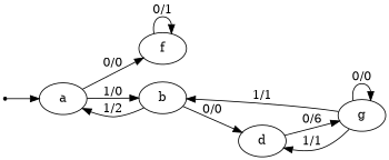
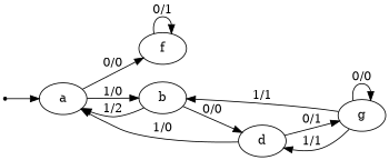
  digraph {
    rankdir=LR
    INIT [shape=point]
    n2 [label=a]
    n3 [label=f]
    n4 [label=b]
    n5 [label=d]
    n6 [label=g]
    INIT -> n2
    n2 -> n3 [label="0/0"]
    n2 -> n4 [label="1/0"]
    n3 -> n3 [label="0/1"]
    n4 -> n2 [label="1/2"]
    n4 -> n5 [label="0/0"]
-   n5 -> n6 [label="0/6"]
+   n5 -> n2 [label="1/0"]
+   n5 -> n6 [label="0/1"]
    n6 -> n4 [label="1/1"]
    n6 -> n5 [label="1/1"]
    n6 -> n6 [label="0/0"]
  }
